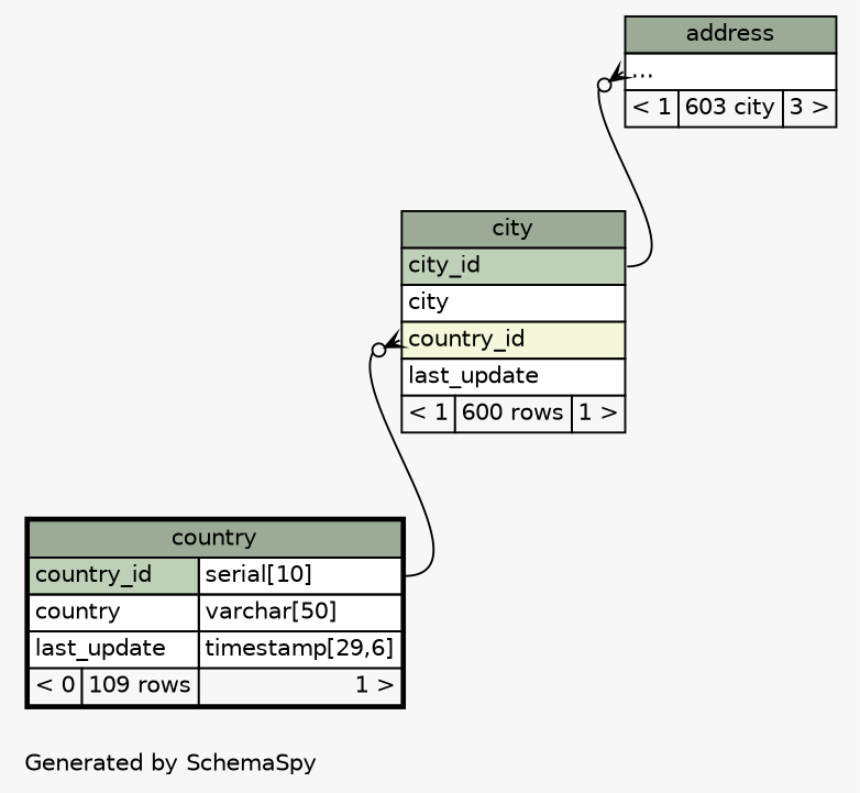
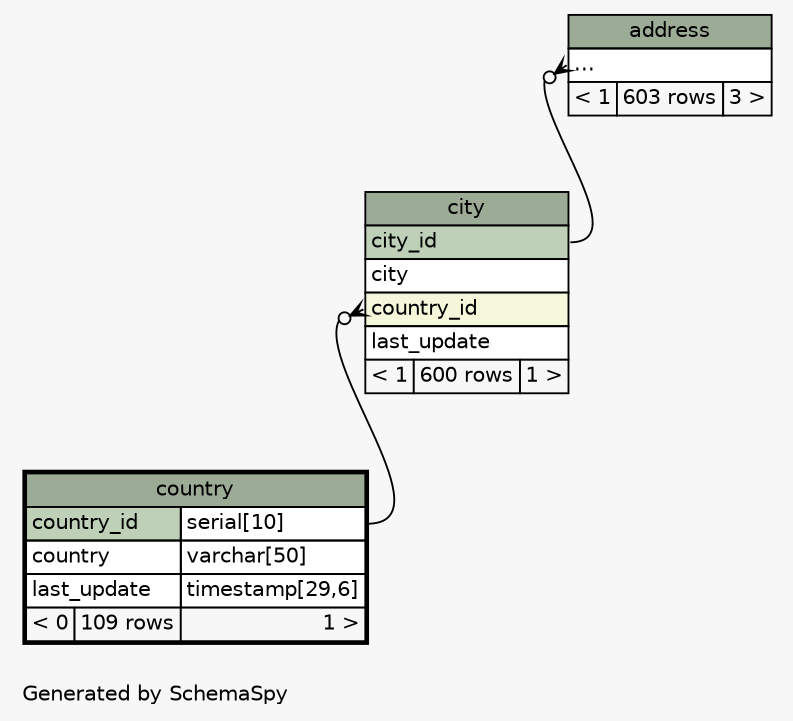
  digraph {
    bgcolor="#f7f7f7"
    fontname=Helvetica
    fontsize=11
    label="\nGenerated by SchemaSpy"
    labeljust=l
    nodesep=0.18
    rankdir=TB
    ranksep=0.46
    node [fontname=Helvetica fontsize=11 shape=plaintext]
    edge [arrowhead=none arrowsize=0.8 arrowtail=crowodot dir=back]
-   n1 [label=<     <TABLE BORDER="0" CELLBORDER="1" CELLSPACING="0" BGCOLOR="#ffffff">       <TR><TD COLSPAN="3" BGCOLOR="#9bab96" ALIGN="CENTER">address</TD></TR>       <TR><TD PORT="elipses" COLSPAN="3" ALIGN="LEFT">...</TD></TR>       <TR><TD ALIGN="LEFT" BGCOLOR="#f7f7f7">&lt; 1</TD><TD ALIGN="RIGHT" BGCOLOR="#f7f7f7">603 city</TD><TD ALIGN="RIGHT" BGCOLOR="#f7f7f7">3 &gt;</TD></TR>     </TABLE>>]
+   n1 [label=<     <TABLE BORDER="0" CELLBORDER="1" CELLSPACING="0" BGCOLOR="#ffffff">       <TR><TD COLSPAN="3" BGCOLOR="#9bab96" ALIGN="CENTER">address</TD></TR>       <TR><TD PORT="elipses" COLSPAN="3" ALIGN="LEFT">...</TD></TR>       <TR><TD ALIGN="LEFT" BGCOLOR="#f7f7f7">&lt; 1</TD><TD ALIGN="RIGHT" BGCOLOR="#f7f7f7">603 rows</TD><TD ALIGN="RIGHT" BGCOLOR="#f7f7f7">3 &gt;</TD></TR>     </TABLE>>]
    n2 [label=<     <TABLE BORDER="0" CELLBORDER="1" CELLSPACING="0" BGCOLOR="#ffffff">       <TR><TD COLSPAN="3" BGCOLOR="#9bab96" ALIGN="CENTER">city</TD></TR>       <TR><TD PORT="city_id" COLSPAN="3" BGCOLOR="#bed1b8" ALIGN="LEFT">city_id</TD></TR>       <TR><TD PORT="city" COLSPAN="3" ALIGN="LEFT">city</TD></TR>       <TR><TD PORT="country_id" COLSPAN="3" BGCOLOR="#f4f7da" ALIGN="LEFT">country_id</TD></TR>       <TR><TD PORT="last_update" COLSPAN="3" ALIGN="LEFT">last_update</TD></TR>       <TR><TD ALIGN="LEFT" BGCOLOR="#f7f7f7">&lt; 1</TD><TD ALIGN="RIGHT" BGCOLOR="#f7f7f7">600 rows</TD><TD ALIGN="RIGHT" BGCOLOR="#f7f7f7">1 &gt;</TD></TR>     </TABLE>>]
    n3 [label=<     <TABLE BORDER="2" CELLBORDER="1" CELLSPACING="0" BGCOLOR="#ffffff">       <TR><TD COLSPAN="3" BGCOLOR="#9bab96" ALIGN="CENTER">country</TD></TR>       <TR><TD PORT="country_id" COLSPAN="2" BGCOLOR="#bed1b8" ALIGN="LEFT">country_id</TD><TD PORT="country_id.type" ALIGN="LEFT">serial[10]</TD></TR>       <TR><TD PORT="country" COLSPAN="2" ALIGN="LEFT">country</TD><TD PORT="country.type" ALIGN="LEFT">varchar[50]</TD></TR>       <TR><TD PORT="last_update" COLSPAN="2" ALIGN="LEFT">last_update</TD><TD PORT="last_update.type" ALIGN="LEFT">timestamp[29,6]</TD></TR>       <TR><TD ALIGN="LEFT" BGCOLOR="#f7f7f7">&lt; 0</TD><TD ALIGN="RIGHT" BGCOLOR="#f7f7f7">109 rows</TD><TD ALIGN="RIGHT" BGCOLOR="#f7f7f7">1 &gt;</TD></TR>     </TABLE>>]
    n1 -> n2 [headport="city_id:e" tailport="elipses:w"]
    n2 -> n3 [headport="country_id.type:e" tailport="country_id:w"]
  }
